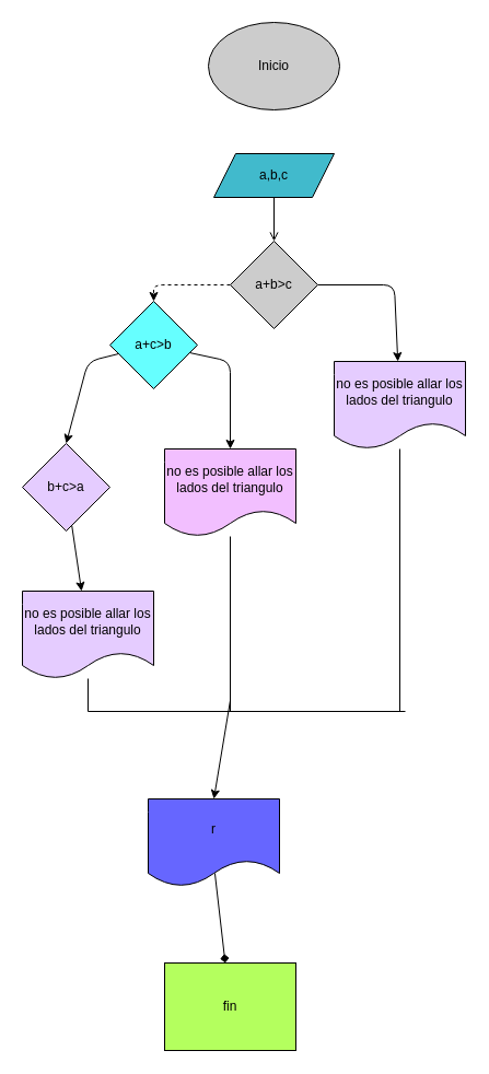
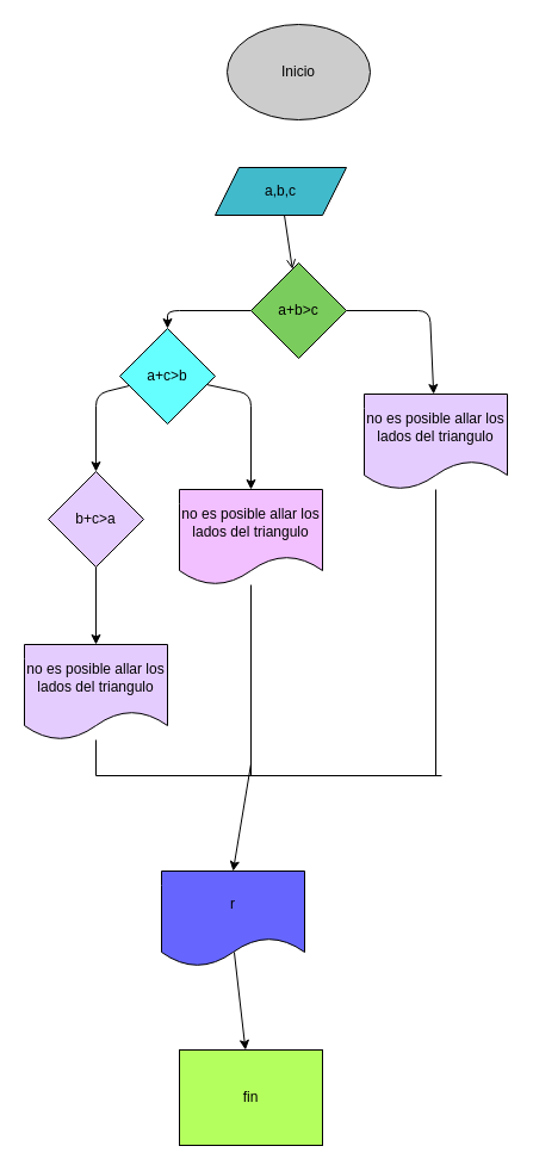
  <mxCell id="0" />
  <mxCell id="1" parent="0" />
  <mxCell id="2" value="&lt;font color=&quot;#000000&quot;&gt;Inicio&lt;/font&gt;" style="ellipse;whiteSpace=wrap;html=1;fillColor=#CCCCCC;" vertex="1" parent="1"><mxGeometry x="190" y="20" width="120" height="80" as="geometry" /></mxCell>
  <mxCell id="3" style="edgeStyle=none;html=1;fontColor=#000000;endArrow=open;" edge="1" parent="1" source="4" target="7"><mxGeometry relative="1" as="geometry" /></mxCell>
- <mxCell id="4" value="a,b,c" style="shape=parallelogram;perimeter=parallelogramPerimeter;whiteSpace=wrap;html=1;fixedSize=1;fontColor=#000000;fillColor=#41BACC;" vertex="1" parent="1"><mxGeometry x="195" y="140" width="110" height="40" as="geometry" /></mxCell>
- <mxCell id="5" style="edgeStyle=none;html=1;fontColor=#000000;entryX=0.5;entryY=0;entryDx=0;entryDy=0;dashed=1;" edge="1" parent="1" source="7" target="10"><mxGeometry relative="1" as="geometry"><Array as="points"><mxPoint x="140" y="260" /></Array></mxGeometry></mxCell>
+ <mxCell id="4" value="a,b,c" style="shape=parallelogram;perimeter=parallelogramPerimeter;whiteSpace=wrap;html=1;fixedSize=1;fontColor=#000000;fillColor=#41BACC;" vertex="1" parent="1"><mxGeometry x="180" y="140" width="110" height="40" as="geometry" /></mxCell>
+ <mxCell id="5" style="edgeStyle=none;html=1;fontColor=#000000;entryX=0.5;entryY=0;entryDx=0;entryDy=0;" edge="1" parent="1" source="7" target="10"><mxGeometry relative="1" as="geometry"><Array as="points"><mxPoint x="140" y="260" /></Array></mxGeometry></mxCell>
  <mxCell id="6" style="edgeStyle=none;html=1;fontColor=#000000;" edge="1" parent="1" source="7" target="14"><mxGeometry relative="1" as="geometry"><mxPoint x="360" y="380" as="targetPoint" /><Array as="points"><mxPoint x="360" y="260" /></Array></mxGeometry></mxCell>
- <mxCell id="7" value="a+b&amp;gt;c" style="rhombus;whiteSpace=wrap;html=1;fontColor=#000000;fillColor=#cccccc;" vertex="1" parent="1"><mxGeometry x="210" y="220" width="80" height="80" as="geometry" /></mxCell>
+ <mxCell id="7" value="a+b&amp;gt;c" style="rhombus;whiteSpace=wrap;html=1;fontColor=#000000;fillColor=#7ACC5C;" vertex="1" parent="1"><mxGeometry x="210" y="220" width="80" height="80" as="geometry" /></mxCell>
  <mxCell id="8" style="edgeStyle=none;html=1;entryX=0.5;entryY=0;entryDx=0;entryDy=0;fontColor=#000000;" edge="1" parent="1" source="10" target="12"><mxGeometry relative="1" as="geometry"><Array as="points"><mxPoint x="80" y="330" /></Array></mxGeometry></mxCell>
  <mxCell id="9" style="edgeStyle=none;html=1;entryX=0.5;entryY=0;entryDx=0;entryDy=0;fontColor=#000000;" edge="1" parent="1" source="10" target="18"><mxGeometry relative="1" as="geometry"><Array as="points"><mxPoint x="210" y="330" /></Array></mxGeometry></mxCell>
  <mxCell id="10" value="a+c&amp;gt;b" style="rhombus;whiteSpace=wrap;html=1;fontColor=#000000;fillColor=#66FFFF;" vertex="1" parent="1"><mxGeometry x="100" y="275" width="80" height="80" as="geometry" /></mxCell>
  <mxCell id="11" style="edgeStyle=none;html=1;fontColor=#000000;" edge="1" parent="1" source="12" target="16"><mxGeometry relative="1" as="geometry" /></mxCell>
- <mxCell id="12" value="b+c&amp;gt;a" style="rhombus;whiteSpace=wrap;html=1;fontColor=#000000;fillColor=#E5CCFF;" vertex="1" parent="1"><mxGeometry x="20" y="405" width="80" height="80" as="geometry" /></mxCell>
+ <mxCell id="12" value="b+c&amp;gt;a" style="rhombus;whiteSpace=wrap;html=1;fontColor=#000000;fillColor=#E5CCFF;" vertex="1" parent="1"><mxGeometry x="40" y="395" width="80" height="80" as="geometry" /></mxCell>
  <mxCell id="13" style="edgeStyle=none;html=1;fontColor=#000000;endArrow=none;endFill=0;" edge="1" parent="1" source="14"><mxGeometry relative="1" as="geometry"><mxPoint x="365" y="650" as="targetPoint" /></mxGeometry></mxCell>
  <mxCell id="14" value="no es posible allar los lados del triangulo" style="shape=document;whiteSpace=wrap;html=1;boundedLbl=1;fontColor=#000000;fillColor=#E5CCFF;" vertex="1" parent="1"><mxGeometry x="305" y="330" width="120" height="80" as="geometry" /></mxCell>
  <mxCell id="15" style="edgeStyle=none;html=1;fontColor=#000000;endArrow=none;endFill=0;" edge="1" parent="1" source="16"><mxGeometry relative="1" as="geometry"><mxPoint x="80" y="650" as="targetPoint" /></mxGeometry></mxCell>
  <mxCell id="16" value="no es posible allar los lados del triangulo" style="shape=document;whiteSpace=wrap;html=1;boundedLbl=1;fontColor=#000000;fillColor=#E5CCFF;" vertex="1" parent="1"><mxGeometry x="20" y="540" width="120" height="80" as="geometry" /></mxCell>
  <mxCell id="17" style="edgeStyle=none;html=1;fontColor=#000000;endArrow=none;endFill=0;" edge="1" parent="1" source="18"><mxGeometry relative="1" as="geometry"><mxPoint x="210" y="650" as="targetPoint" /></mxGeometry></mxCell>
  <mxCell id="18" value="no es posible allar los lados del triangulo" style="shape=document;whiteSpace=wrap;html=1;boundedLbl=1;fontColor=#000000;fillColor=#F2BFFF;" vertex="1" parent="1"><mxGeometry x="150" y="410" width="120" height="80" as="geometry" /></mxCell>
  <mxCell id="19" value="" style="endArrow=none;html=1;fontColor=#000000;endFill=0;" edge="1" parent="1"><mxGeometry width="50" height="50" relative="1" as="geometry"><mxPoint x="80" y="650" as="sourcePoint" /><mxPoint x="370" y="650" as="targetPoint" /></mxGeometry></mxCell>
  <mxCell id="20" value="" style="endArrow=classic;html=1;fontColor=#000000;entryX=0.5;entryY=0;entryDx=0;entryDy=0;" edge="1" parent="1" target="22"><mxGeometry width="50" height="50" relative="1" as="geometry"><mxPoint x="210" y="640" as="sourcePoint" /><mxPoint x="210" y="710" as="targetPoint" /></mxGeometry></mxCell>
- <mxCell id="21" style="edgeStyle=none;html=1;fontColor=#000000;endArrow=diamond;endFill=1;exitX=0.508;exitY=0.85;exitDx=0;exitDy=0;exitPerimeter=0;" edge="1" parent="1" source="22" target="23"><mxGeometry relative="1" as="geometry"><Array as="points" /></mxGeometry></mxCell>
+ <mxCell id="21" style="edgeStyle=none;html=1;fontColor=#000000;endArrow=classic;endFill=1;exitX=0.508;exitY=0.85;exitDx=0;exitDy=0;exitPerimeter=0;" edge="1" parent="1" source="22" target="23"><mxGeometry relative="1" as="geometry"><Array as="points" /></mxGeometry></mxCell>
  <mxCell id="22" value="r" style="shape=document;whiteSpace=wrap;html=1;boundedLbl=1;fontColor=#000000;fillColor=#6666FF;" vertex="1" parent="1"><mxGeometry x="135" y="730" width="120" height="80" as="geometry" /></mxCell>
  <mxCell id="23" value="fin" style="whiteSpace=wrap;html=1;fontColor=#000000;fillColor=#B4FF5E;rounded=0;" vertex="1" parent="1"><mxGeometry x="150" y="880" width="120" height="80" as="geometry" /></mxCell>
